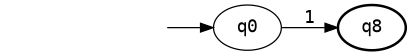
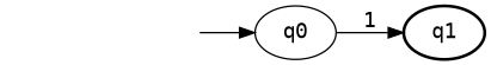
  digraph {
    rankdir=LR
    fontname="DejaVu Sans Mono"
    node [fontname="DejaVu Sans Mono"]
    edge [fontname="DejaVu Sans Mono"]
    _invisible [style=invis]
    n2 [label=q0]
-   n3 [label=q8 penwidth=2]
+   n3 [label=q1 penwidth=2]
    _invisible -> n2
    n2 -> n3 [label=1]
  }
